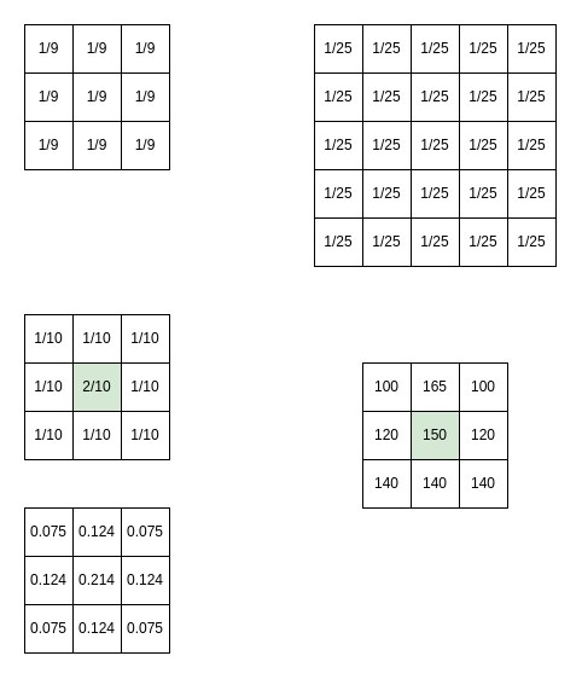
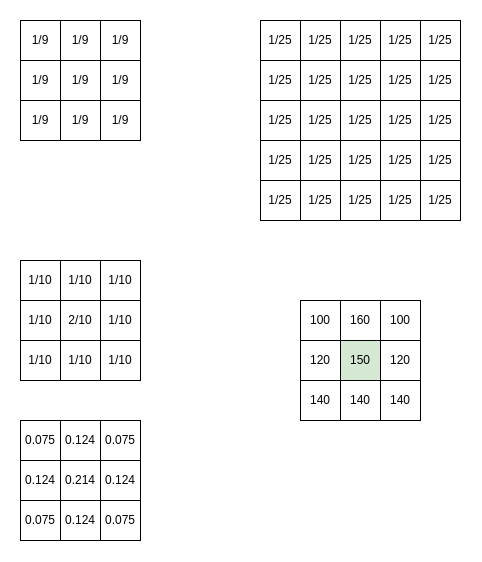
  <mxCell id="0" />
  <mxCell id="1" parent="0" />
  <mxCell id="2" value="1/9" style="rounded=0;whiteSpace=wrap;html=1;" vertex="1" parent="1"><mxGeometry x="20" y="20" width="40" height="40" as="geometry" /></mxCell>
  <mxCell id="3" value="1/9" style="rounded=0;whiteSpace=wrap;html=1;" vertex="1" parent="1"><mxGeometry x="60" y="20" width="40" height="40" as="geometry" /></mxCell>
  <mxCell id="4" value="1/9" style="rounded=0;whiteSpace=wrap;html=1;" vertex="1" parent="1"><mxGeometry x="100" y="20" width="40" height="40" as="geometry" /></mxCell>
  <mxCell id="5" value="1/9" style="rounded=0;whiteSpace=wrap;html=1;" vertex="1" parent="1"><mxGeometry x="20" y="60" width="40" height="40" as="geometry" /></mxCell>
  <mxCell id="6" value="1/9" style="rounded=0;whiteSpace=wrap;html=1;" vertex="1" parent="1"><mxGeometry x="60" y="60" width="40" height="40" as="geometry" /></mxCell>
  <mxCell id="7" value="1/9" style="rounded=0;whiteSpace=wrap;html=1;" vertex="1" parent="1"><mxGeometry x="100" y="60" width="40" height="40" as="geometry" /></mxCell>
  <mxCell id="8" value="1/9" style="rounded=0;whiteSpace=wrap;html=1;" vertex="1" parent="1"><mxGeometry x="20" y="100" width="40" height="40" as="geometry" /></mxCell>
  <mxCell id="9" value="1/9" style="rounded=0;whiteSpace=wrap;html=1;" vertex="1" parent="1"><mxGeometry x="60" y="100" width="40" height="40" as="geometry" /></mxCell>
  <mxCell id="10" value="1/9" style="rounded=0;whiteSpace=wrap;html=1;" vertex="1" parent="1"><mxGeometry x="100" y="100" width="40" height="40" as="geometry" /></mxCell>
  <mxCell id="11" value="1/25" style="rounded=0;whiteSpace=wrap;html=1;" vertex="1" parent="1"><mxGeometry x="260" y="20" width="40" height="40" as="geometry" /></mxCell>
  <mxCell id="12" value="1/25" style="rounded=0;whiteSpace=wrap;html=1;" vertex="1" parent="1"><mxGeometry x="300" y="20" width="40" height="40" as="geometry" /></mxCell>
  <mxCell id="13" value="1/25" style="rounded=0;whiteSpace=wrap;html=1;" vertex="1" parent="1"><mxGeometry x="340" y="20" width="40" height="40" as="geometry" /></mxCell>
  <mxCell id="14" value="1/25" style="rounded=0;whiteSpace=wrap;html=1;" vertex="1" parent="1"><mxGeometry x="380" y="20" width="40" height="40" as="geometry" /></mxCell>
  <mxCell id="15" value="1/25" style="rounded=0;whiteSpace=wrap;html=1;" vertex="1" parent="1"><mxGeometry x="420" y="20" width="40" height="40" as="geometry" /></mxCell>
  <mxCell id="16" value="1/25" style="rounded=0;whiteSpace=wrap;html=1;" vertex="1" parent="1"><mxGeometry x="260" y="60" width="40" height="40" as="geometry" /></mxCell>
  <mxCell id="17" value="1/25" style="rounded=0;whiteSpace=wrap;html=1;" vertex="1" parent="1"><mxGeometry x="300" y="60" width="40" height="40" as="geometry" /></mxCell>
  <mxCell id="18" value="1/25" style="rounded=0;whiteSpace=wrap;html=1;" vertex="1" parent="1"><mxGeometry x="340" y="60" width="40" height="40" as="geometry" /></mxCell>
  <mxCell id="19" value="1/25" style="rounded=0;whiteSpace=wrap;html=1;" vertex="1" parent="1"><mxGeometry x="380" y="60" width="40" height="40" as="geometry" /></mxCell>
  <mxCell id="20" value="1/25" style="rounded=0;whiteSpace=wrap;html=1;" vertex="1" parent="1"><mxGeometry x="420" y="60" width="40" height="40" as="geometry" /></mxCell>
  <mxCell id="21" value="1/25" style="rounded=0;whiteSpace=wrap;html=1;" vertex="1" parent="1"><mxGeometry x="260" y="100" width="40" height="40" as="geometry" /></mxCell>
  <mxCell id="22" value="1/25" style="rounded=0;whiteSpace=wrap;html=1;" vertex="1" parent="1"><mxGeometry x="300" y="100" width="40" height="40" as="geometry" /></mxCell>
  <mxCell id="23" value="1/25" style="rounded=0;whiteSpace=wrap;html=1;" vertex="1" parent="1"><mxGeometry x="340" y="100" width="40" height="40" as="geometry" /></mxCell>
  <mxCell id="24" value="1/25" style="rounded=0;whiteSpace=wrap;html=1;" vertex="1" parent="1"><mxGeometry x="380" y="100" width="40" height="40" as="geometry" /></mxCell>
  <mxCell id="25" value="1/25" style="rounded=0;whiteSpace=wrap;html=1;" vertex="1" parent="1"><mxGeometry x="420" y="100" width="40" height="40" as="geometry" /></mxCell>
  <mxCell id="26" value="1/25" style="rounded=0;whiteSpace=wrap;html=1;" vertex="1" parent="1"><mxGeometry x="260" y="140" width="40" height="40" as="geometry" /></mxCell>
  <mxCell id="27" value="1/25" style="rounded=0;whiteSpace=wrap;html=1;" vertex="1" parent="1"><mxGeometry x="300" y="140" width="40" height="40" as="geometry" /></mxCell>
  <mxCell id="28" value="1/25" style="rounded=0;whiteSpace=wrap;html=1;" vertex="1" parent="1"><mxGeometry x="340" y="140" width="40" height="40" as="geometry" /></mxCell>
  <mxCell id="29" value="1/25" style="rounded=0;whiteSpace=wrap;html=1;" vertex="1" parent="1"><mxGeometry x="380" y="140" width="40" height="40" as="geometry" /></mxCell>
  <mxCell id="30" value="1/25" style="rounded=0;whiteSpace=wrap;html=1;" vertex="1" parent="1"><mxGeometry x="420" y="140" width="40" height="40" as="geometry" /></mxCell>
  <mxCell id="31" value="1/25" style="rounded=0;whiteSpace=wrap;html=1;" vertex="1" parent="1"><mxGeometry x="260" y="180" width="40" height="40" as="geometry" /></mxCell>
  <mxCell id="32" value="1/25" style="rounded=0;whiteSpace=wrap;html=1;" vertex="1" parent="1"><mxGeometry x="300" y="180" width="40" height="40" as="geometry" /></mxCell>
  <mxCell id="33" value="1/25" style="rounded=0;whiteSpace=wrap;html=1;" vertex="1" parent="1"><mxGeometry x="340" y="180" width="40" height="40" as="geometry" /></mxCell>
  <mxCell id="34" value="1/25" style="rounded=0;whiteSpace=wrap;html=1;" vertex="1" parent="1"><mxGeometry x="380" y="180" width="40" height="40" as="geometry" /></mxCell>
  <mxCell id="35" value="1/25" style="rounded=0;whiteSpace=wrap;html=1;" vertex="1" parent="1"><mxGeometry x="420" y="180" width="40" height="40" as="geometry" /></mxCell>
  <mxCell id="36" value="1/10" style="rounded=0;whiteSpace=wrap;html=1;" vertex="1" parent="1"><mxGeometry x="20" y="260" width="40" height="40" as="geometry" /></mxCell>
  <mxCell id="37" value="1/10" style="rounded=0;whiteSpace=wrap;html=1;" vertex="1" parent="1"><mxGeometry x="60" y="260" width="40" height="40" as="geometry" /></mxCell>
  <mxCell id="38" value="1/10" style="rounded=0;whiteSpace=wrap;html=1;" vertex="1" parent="1"><mxGeometry x="100" y="260" width="40" height="40" as="geometry" /></mxCell>
  <mxCell id="39" value="1/10" style="rounded=0;whiteSpace=wrap;html=1;" vertex="1" parent="1"><mxGeometry x="20" y="300" width="40" height="40" as="geometry" /></mxCell>
- <mxCell id="40" value="2/10" style="rounded=0;whiteSpace=wrap;html=1;fillColor=#d5e8d4;" vertex="1" parent="1"><mxGeometry x="60" y="300" width="40" height="40" as="geometry" /></mxCell>
+ <mxCell id="40" value="2/10" style="rounded=0;whiteSpace=wrap;html=1;" vertex="1" parent="1"><mxGeometry x="60" y="300" width="40" height="40" as="geometry" /></mxCell>
  <mxCell id="41" value="1/10" style="rounded=0;whiteSpace=wrap;html=1;" vertex="1" parent="1"><mxGeometry x="100" y="300" width="40" height="40" as="geometry" /></mxCell>
  <mxCell id="42" value="1/10" style="rounded=0;whiteSpace=wrap;html=1;" vertex="1" parent="1"><mxGeometry x="20" y="340" width="40" height="40" as="geometry" /></mxCell>
  <mxCell id="43" value="1/10" style="rounded=0;whiteSpace=wrap;html=1;" vertex="1" parent="1"><mxGeometry x="60" y="340" width="40" height="40" as="geometry" /></mxCell>
  <mxCell id="44" value="1/10" style="rounded=0;whiteSpace=wrap;html=1;" vertex="1" parent="1"><mxGeometry x="100" y="340" width="40" height="40" as="geometry" /></mxCell>
  <mxCell id="45" value="100" style="rounded=0;whiteSpace=wrap;html=1;" vertex="1" parent="1"><mxGeometry x="300" y="300" width="40" height="40" as="geometry" /></mxCell>
- <mxCell id="46" value="165" style="rounded=0;whiteSpace=wrap;html=1;" vertex="1" parent="1"><mxGeometry x="340" y="300" width="40" height="40" as="geometry" /></mxCell>
+ <mxCell id="46" value="160" style="rounded=0;whiteSpace=wrap;html=1;" vertex="1" parent="1"><mxGeometry x="340" y="300" width="40" height="40" as="geometry" /></mxCell>
  <mxCell id="47" value="100" style="rounded=0;whiteSpace=wrap;html=1;" vertex="1" parent="1"><mxGeometry x="380" y="300" width="40" height="40" as="geometry" /></mxCell>
  <mxCell id="48" value="120" style="rounded=0;whiteSpace=wrap;html=1;" vertex="1" parent="1"><mxGeometry x="300" y="340" width="40" height="40" as="geometry" /></mxCell>
  <mxCell id="49" value="150" style="rounded=0;whiteSpace=wrap;html=1;fillColor=#d5e8d4;" vertex="1" parent="1"><mxGeometry x="340" y="340" width="40" height="40" as="geometry" /></mxCell>
  <mxCell id="50" value="120" style="rounded=0;whiteSpace=wrap;html=1;" vertex="1" parent="1"><mxGeometry x="380" y="340" width="40" height="40" as="geometry" /></mxCell>
  <mxCell id="51" value="140" style="rounded=0;whiteSpace=wrap;html=1;" vertex="1" parent="1"><mxGeometry x="300" y="380" width="40" height="40" as="geometry" /></mxCell>
  <mxCell id="52" value="140" style="rounded=0;whiteSpace=wrap;html=1;" vertex="1" parent="1"><mxGeometry x="340" y="380" width="40" height="40" as="geometry" /></mxCell>
  <mxCell id="53" value="140" style="rounded=0;whiteSpace=wrap;html=1;" vertex="1" parent="1"><mxGeometry x="380" y="380" width="40" height="40" as="geometry" /></mxCell>
  <mxCell id="54" value="0.075" style="rounded=0;whiteSpace=wrap;html=1;" vertex="1" parent="1"><mxGeometry x="20" y="420" width="40" height="40" as="geometry" /></mxCell>
  <mxCell id="55" value="0.124" style="rounded=0;whiteSpace=wrap;html=1;" vertex="1" parent="1"><mxGeometry x="60" y="420" width="40" height="40" as="geometry" /></mxCell>
  <mxCell id="56" value="0.075" style="rounded=0;whiteSpace=wrap;html=1;" vertex="1" parent="1"><mxGeometry x="100" y="420" width="40" height="40" as="geometry" /></mxCell>
  <mxCell id="57" value="0.124" style="rounded=0;whiteSpace=wrap;html=1;" vertex="1" parent="1"><mxGeometry x="20" y="460" width="40" height="40" as="geometry" /></mxCell>
  <mxCell id="58" value="0.214" style="rounded=0;whiteSpace=wrap;html=1;" vertex="1" parent="1"><mxGeometry x="60" y="460" width="40" height="40" as="geometry" /></mxCell>
  <mxCell id="59" value="0.124" style="rounded=0;whiteSpace=wrap;html=1;" vertex="1" parent="1"><mxGeometry x="100" y="460" width="40" height="40" as="geometry" /></mxCell>
  <mxCell id="60" value="0.075" style="rounded=0;whiteSpace=wrap;html=1;" vertex="1" parent="1"><mxGeometry x="20" y="500" width="40" height="40" as="geometry" /></mxCell>
  <mxCell id="61" value="0.124" style="rounded=0;whiteSpace=wrap;html=1;" vertex="1" parent="1"><mxGeometry x="60" y="500" width="40" height="40" as="geometry" /></mxCell>
  <mxCell id="62" value="0.075" style="rounded=0;whiteSpace=wrap;html=1;" vertex="1" parent="1"><mxGeometry x="100" y="500" width="40" height="40" as="geometry" /></mxCell>
